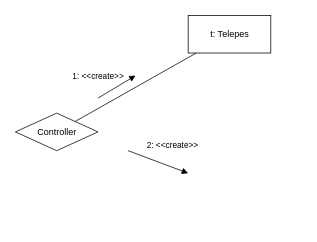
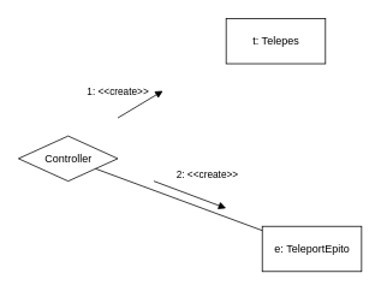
  <mxCell id="0" />
  <mxCell id="1" parent="0" />
  <mxCell id="2" value="t: Telepes" style="html=1;" parent="1" vertex="1"><mxGeometry x="250" y="20" width="110" height="50" as="geometry" /></mxCell>
+ <mxCell id="3" value="e: TeleportEpito" style="html=1;" parent="1" vertex="1"><mxGeometry x="290" y="250" width="110" height="50" as="geometry" /></mxCell>
  <mxCell id="4" value="Controller" style="rhombus;html=1;" parent="1" vertex="1"><mxGeometry x="20" y="150" width="110" height="50" as="geometry" /></mxCell>
- <mxCell id="5" value="" style="html=1;verticalAlign=bottom;endArrow=none;endFill=0;" parent="1" source="4" target="2" edge="1"><mxGeometry width="80" relative="1" as="geometry"><mxPoint x="350" y="120" as="sourcePoint" /><mxPoint x="430" y="120" as="targetPoint" /></mxGeometry></mxCell>
+ <mxCell id="6" value="" style="html=1;verticalAlign=bottom;endArrow=none;endFill=0;" parent="1" source="4" target="3" edge="1"><mxGeometry width="80" relative="1" as="geometry"><mxPoint x="179.231" y="210" as="sourcePoint" /><mxPoint x="320.769" y="130" as="targetPoint" /></mxGeometry></mxCell>
  <mxCell id="7" value="1: &amp;lt;&amp;lt;create&amp;gt;&amp;gt;" style="html=1;verticalAlign=bottom;endArrow=block;" parent="1" edge="1"><mxGeometry x="-0.647" y="17" width="80" relative="1" as="geometry"><mxPoint x="130" y="130" as="sourcePoint" /><mxPoint x="180" y="100" as="targetPoint" /><mxPoint as="offset" /></mxGeometry></mxCell>
  <mxCell id="8" value="2: &amp;lt;&amp;lt;create&amp;gt;&amp;gt;" style="html=1;verticalAlign=bottom;endArrow=block;" parent="1" edge="1"><mxGeometry x="0.308" y="19" width="80" relative="1" as="geometry"><mxPoint x="170" y="200" as="sourcePoint" /><mxPoint x="250" y="230" as="targetPoint" /><mxPoint as="offset" /></mxGeometry></mxCell>
